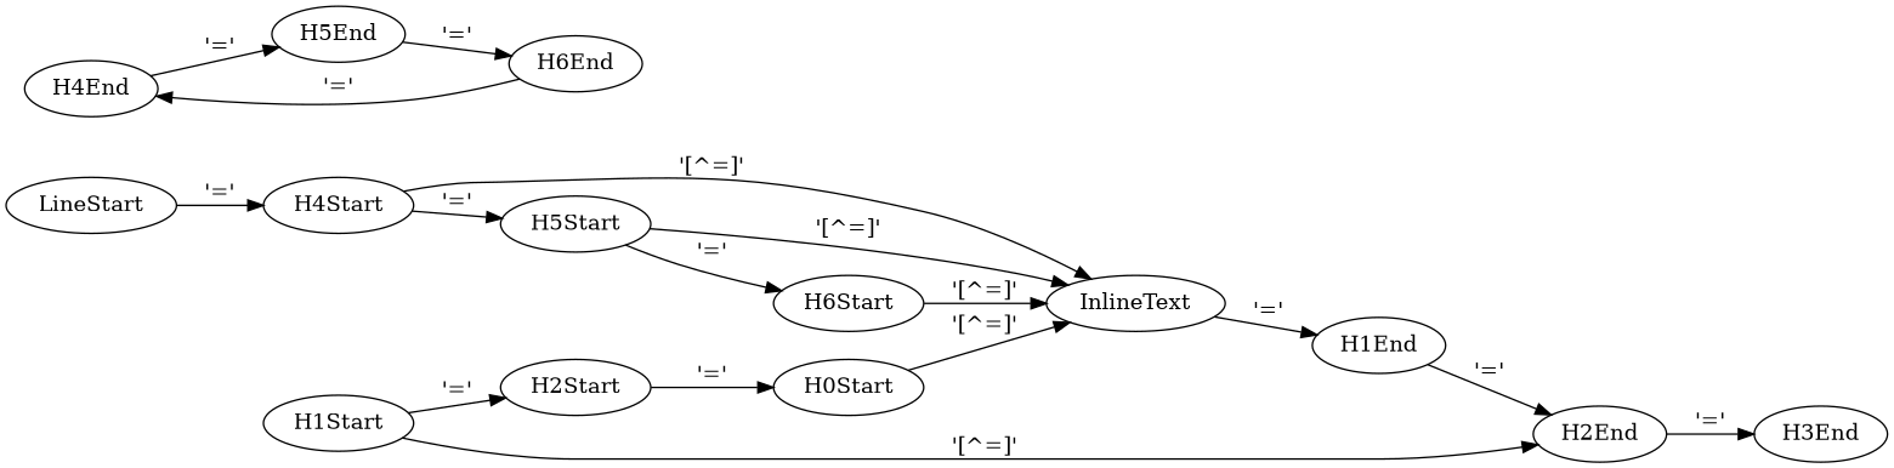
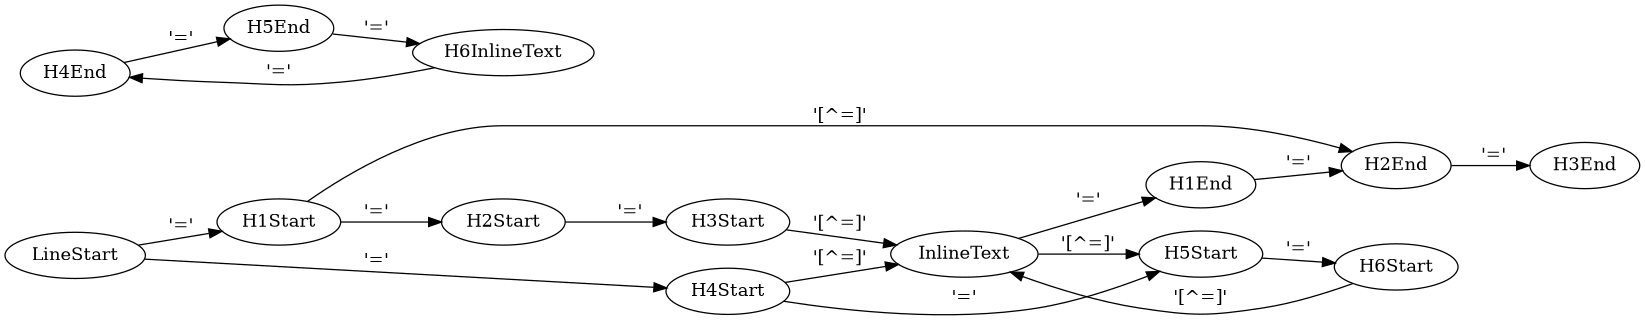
  digraph {
    rankdir=LR
    LineStart
    H1Start
    H4Start
    H2Start
    H2End
-   H3Start [label=H0Start]
+   H3Start
    InlineText
    H1End
    H5Start
    H6Start
    H3End
    H4End
    H5End
-   H6End
+   H6End [label=H6InlineText]
+   LineStart -> H1Start [label="'='"]
    LineStart -> H4Start [label="'='"]
    H1Start -> H2Start [label="'='"]
    H1Start -> H2End [label="'[^=]'"]
    H4Start -> InlineText [label="'[^=]'"]
    H4Start -> H5Start [label="'='"]
    H2Start -> H3Start [label="'='"]
    H2End -> H3End [label="'='"]
    H3Start -> InlineText [label="'[^=]'"]
    InlineText -> H1End [label="'='"]
    H1End -> H2End [label="'='"]
-   H5Start -> InlineText [label="'[^=]'"]
+   InlineText -> H5Start [label="'[^=]'"]
    H5Start -> H6Start [label="'='"]
    H6Start -> InlineText [label="'[^=]'"]
    H4End -> H5End [label="'='"]
    H5End -> H6End [label="'='"]
    H6End -> H4End [label="'='"]
  }
